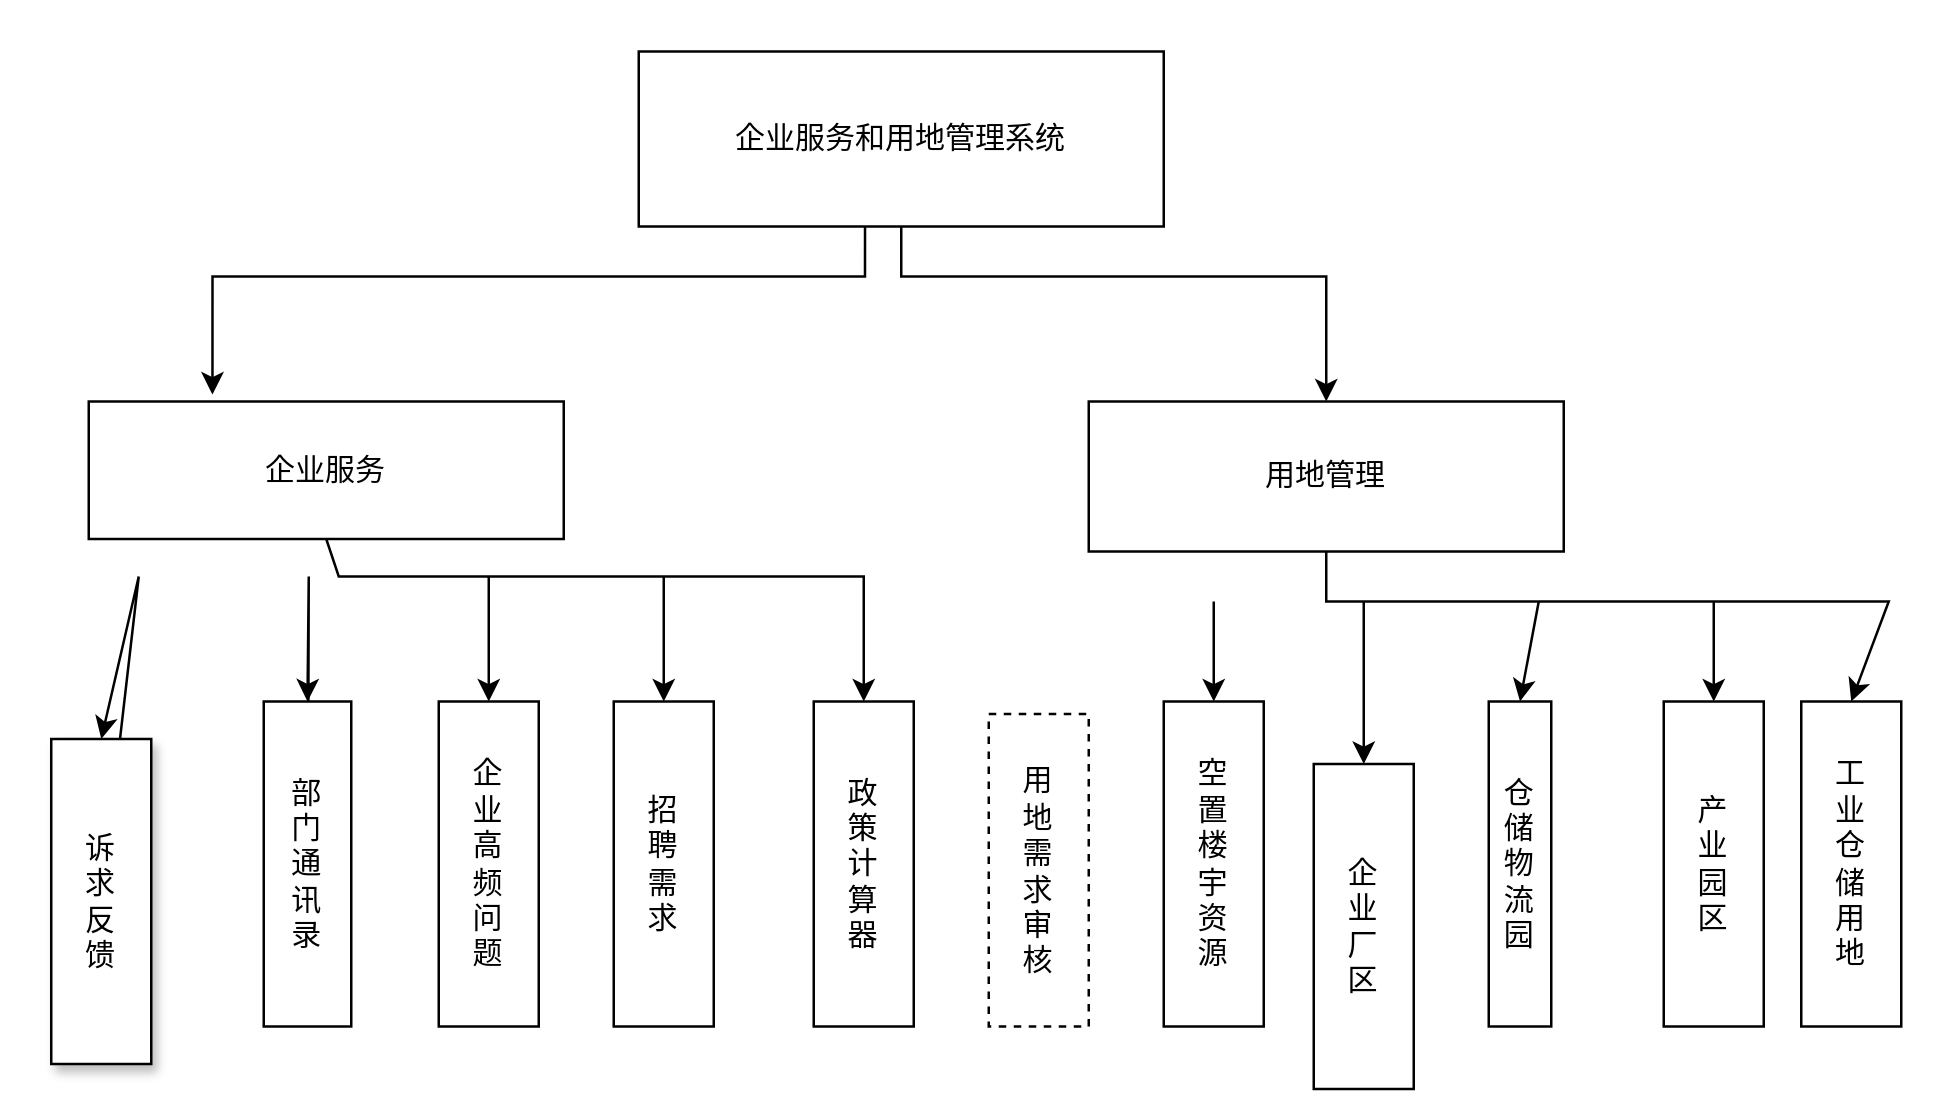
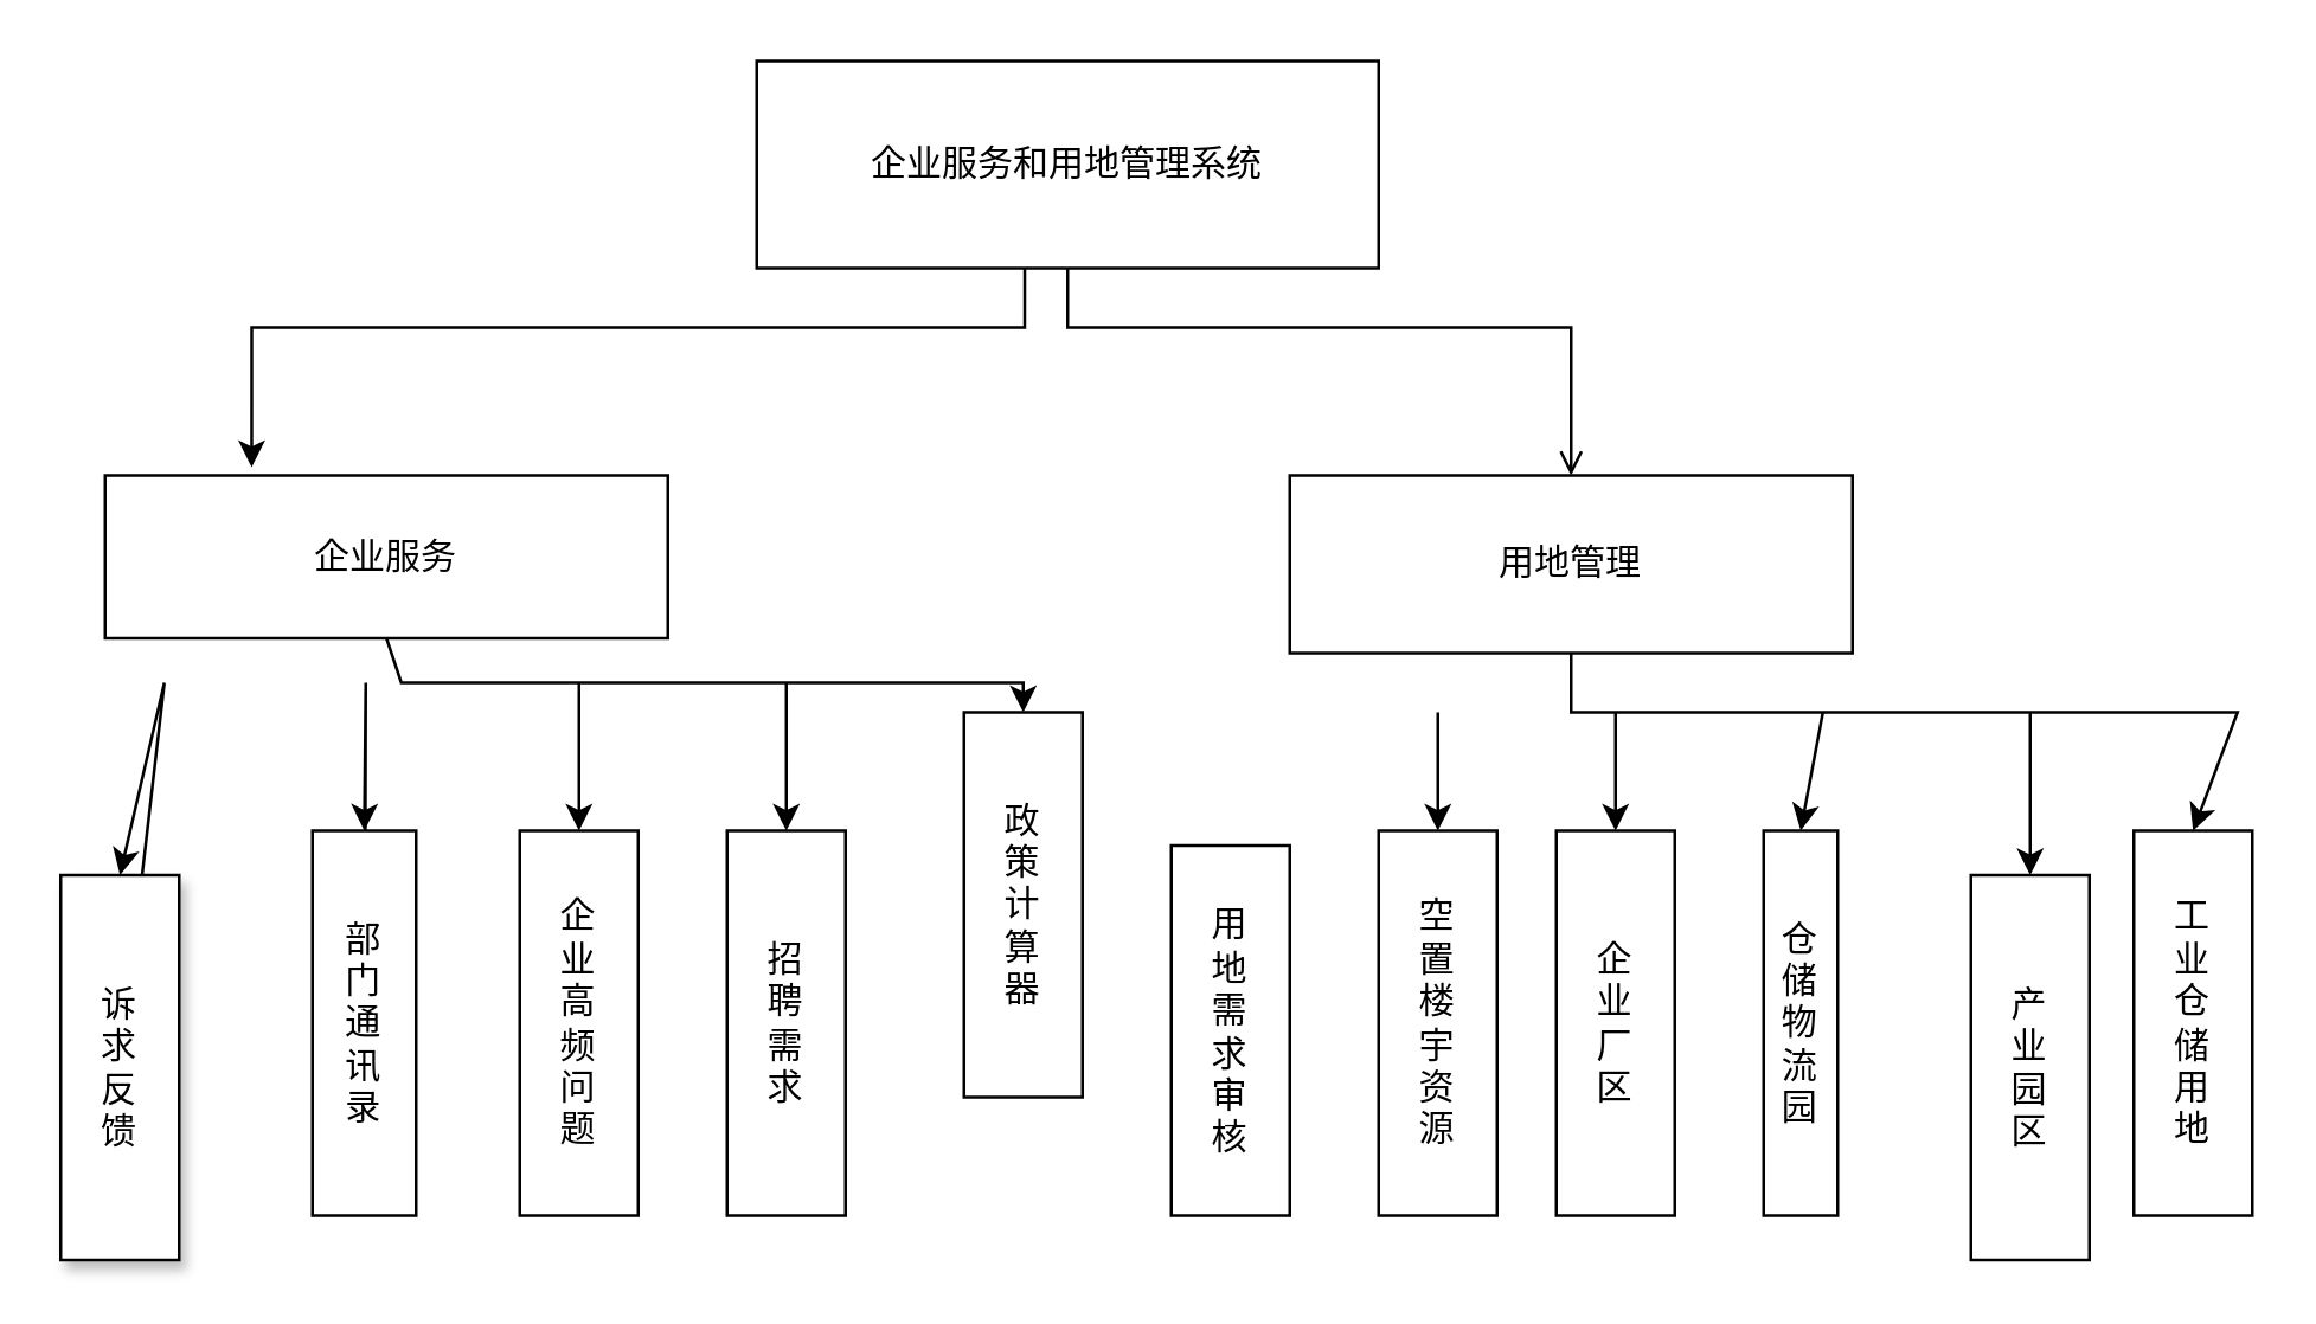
  <mxCell id="0" />
  <mxCell id="1" parent="0" />
  <mxCell id="2" style="edgeStyle=orthogonalEdgeStyle;rounded=0;orthogonalLoop=1;jettySize=auto;html=1;entryX=0.442;entryY=-0.05;entryDx=0;entryDy=0;entryPerimeter=0;" edge="1" parent="1"><mxGeometry relative="1" as="geometry"><mxPoint x="345.51" y="90" as="sourcePoint" /><mxPoint x="84.49" y="157.25" as="targetPoint" /><Array as="points"><mxPoint x="346" y="110" /><mxPoint x="85" y="110" /></Array></mxGeometry></mxCell>
- <mxCell id="3" style="edgeStyle=none;rounded=0;orthogonalLoop=1;jettySize=auto;html=1;entryX=0.5;entryY=0;entryDx=0;entryDy=0;" edge="1" parent="1" source="4" target="8"><mxGeometry relative="1" as="geometry"><Array as="points"><mxPoint x="360" y="110" /><mxPoint x="530" y="110" /></Array></mxGeometry></mxCell>
+ <mxCell id="3" style="edgeStyle=none;rounded=0;orthogonalLoop=1;jettySize=auto;html=1;entryX=0.5;entryY=0;entryDx=0;entryDy=0;endArrow=open;" edge="1" parent="1" source="4" target="8"><mxGeometry relative="1" as="geometry"><Array as="points"><mxPoint x="360" y="110" /><mxPoint x="530" y="110" /></Array></mxGeometry></mxCell>
  <mxCell id="4" value="企业服务和用地管理系统" style="rounded=0;whiteSpace=wrap;html=1;" vertex="1" parent="1"><mxGeometry x="255" y="20" width="210" height="70" as="geometry" /></mxCell>
  <mxCell id="5" style="edgeStyle=none;rounded=0;orthogonalLoop=1;jettySize=auto;html=1;exitX=0.5;exitY=1;exitDx=0;exitDy=0;entryX=0.5;entryY=0;entryDx=0;entryDy=0;" edge="1" parent="1" source="6" target="18"><mxGeometry relative="1" as="geometry"><Array as="points"><mxPoint x="135" y="230" /><mxPoint x="190" y="230" /><mxPoint x="215" y="230" /><mxPoint x="265" y="230" /><mxPoint x="345" y="230" /></Array></mxGeometry></mxCell>
  <mxCell id="6" value="企业服务" style="rounded=0;whiteSpace=wrap;html=1;" vertex="1" parent="1"><mxGeometry x="35" y="160" width="190" height="55" as="geometry" /></mxCell>
  <mxCell id="7" value="" style="edgeStyle=none;rounded=0;orthogonalLoop=1;jettySize=auto;html=1;entryX=0.5;entryY=0;entryDx=0;entryDy=0;exitX=0.5;exitY=1;exitDx=0;exitDy=0;" edge="1" parent="1" source="8" target="31"><mxGeometry relative="1" as="geometry"><Array as="points"><mxPoint x="530" y="240" /><mxPoint x="755" y="240" /></Array></mxGeometry></mxCell>
  <mxCell id="8" value="用地管理" style="whiteSpace=wrap;html=1;" vertex="1" parent="1"><mxGeometry x="435" y="160" width="190" height="60" as="geometry" /></mxCell>
  <mxCell id="9" value="" style="edgeStyle=none;rounded=0;orthogonalLoop=1;jettySize=auto;html=1;entryX=0.5;entryY=0;entryDx=0;entryDy=0;" edge="1" parent="1" source="10" target="10"><mxGeometry relative="1" as="geometry"><mxPoint x="85" y="470" as="targetPoint" /><Array as="points"><mxPoint x="55" y="230" /></Array></mxGeometry></mxCell>
  <mxCell id="10" value="诉&lt;br&gt;求&lt;br&gt;反&lt;br&gt;馈" style="rounded=0;whiteSpace=wrap;html=1;shadow=1;" vertex="1" parent="1"><mxGeometry x="20" y="295" width="40" height="130" as="geometry" /></mxCell>
  <mxCell id="11" style="edgeStyle=none;rounded=0;orthogonalLoop=1;jettySize=auto;html=1;exitX=0.5;exitY=1;exitDx=0;exitDy=0;entryX=0.5;entryY=0;entryDx=0;entryDy=0;" edge="1" parent="1" source="12" target="12"><mxGeometry relative="1" as="geometry"><mxPoint x="153" y="460" as="targetPoint" /><Array as="points"><mxPoint x="123" y="230" /></Array></mxGeometry></mxCell>
  <mxCell id="12" value="部&lt;br&gt;门&lt;br&gt;通&lt;br&gt;讯&lt;br&gt;录&lt;br&gt;" style="rounded=0;whiteSpace=wrap;html=1;" vertex="1" parent="1"><mxGeometry x="105" y="280" width="35" height="130" as="geometry" /></mxCell>
  <mxCell id="13" style="edgeStyle=none;rounded=0;orthogonalLoop=1;jettySize=auto;html=1;" edge="1" parent="1"><mxGeometry relative="1" as="geometry"><mxPoint x="215" y="230" as="targetPoint" /><mxPoint x="215" y="230" as="sourcePoint" /></mxGeometry></mxCell>
  <mxCell id="14" style="edgeStyle=none;rounded=0;orthogonalLoop=1;jettySize=auto;html=1;entryX=0.5;entryY=0;entryDx=0;entryDy=0;" edge="1" parent="1" target="15"><mxGeometry relative="1" as="geometry"><mxPoint x="215" y="450" as="targetPoint" /><mxPoint x="195" y="230" as="sourcePoint" /><Array as="points"><mxPoint x="195" y="260" /></Array></mxGeometry></mxCell>
  <mxCell id="15" value="企&lt;br&gt;业&lt;br&gt;高&lt;br&gt;频&lt;br&gt;问&lt;br&gt;题" style="rounded=0;whiteSpace=wrap;html=1;" vertex="1" parent="1"><mxGeometry x="175" y="280" width="40" height="130" as="geometry" /></mxCell>
  <mxCell id="16" style="edgeStyle=none;rounded=0;orthogonalLoop=1;jettySize=auto;html=1;entryX=0.5;entryY=0;entryDx=0;entryDy=0;" edge="1" parent="1" target="17"><mxGeometry relative="1" as="geometry"><mxPoint x="265" y="470" as="targetPoint" /><mxPoint x="265" y="230" as="sourcePoint" /></mxGeometry></mxCell>
  <mxCell id="17" value="招&lt;br&gt;聘&lt;br&gt;需&lt;br&gt;求" style="rounded=0;whiteSpace=wrap;html=1;" vertex="1" parent="1"><mxGeometry x="245" y="280" width="40" height="130" as="geometry" /></mxCell>
- <mxCell id="18" value="政&lt;br&gt;策&lt;br&gt;计&lt;br&gt;算&lt;br&gt;器" style="rounded=0;whiteSpace=wrap;html=1;" vertex="1" parent="1"><mxGeometry x="325" y="280" width="40" height="130" as="geometry" /></mxCell>
+ <mxCell id="18" value="政&lt;br&gt;策&lt;br&gt;计&lt;br&gt;算&lt;br&gt;器" style="rounded=0;whiteSpace=wrap;html=1;" vertex="1" parent="1"><mxGeometry x="325" y="240" width="40" height="130" as="geometry" /></mxCell>
  <mxCell id="19" style="edgeStyle=none;rounded=0;orthogonalLoop=1;jettySize=auto;html=1;exitX=0.5;exitY=0;exitDx=0;exitDy=0;" edge="1" parent="1" source="15" target="15"><mxGeometry relative="1" as="geometry" /></mxCell>
  <mxCell id="20" style="edgeStyle=none;rounded=0;orthogonalLoop=1;jettySize=auto;html=1;exitX=0.5;exitY=1;exitDx=0;exitDy=0;" edge="1" parent="1" source="12" target="12"><mxGeometry relative="1" as="geometry" /></mxCell>
  <mxCell id="21" style="edgeStyle=none;rounded=0;orthogonalLoop=1;jettySize=auto;html=1;exitX=0.5;exitY=1;exitDx=0;exitDy=0;" edge="1" parent="1" source="12" target="12"><mxGeometry relative="1" as="geometry" /></mxCell>
  <mxCell id="22" style="edgeStyle=none;rounded=0;orthogonalLoop=1;jettySize=auto;html=1;entryX=0.5;entryY=0;entryDx=0;entryDy=0;" edge="1" parent="1" target="23"><mxGeometry relative="1" as="geometry"><mxPoint x="485" y="490" as="targetPoint" /><mxPoint x="485" y="240" as="sourcePoint" /></mxGeometry></mxCell>
  <mxCell id="23" value="空&lt;br&gt;置&lt;br&gt;楼&lt;br&gt;宇&lt;br&gt;资&lt;br&gt;源" style="rounded=0;whiteSpace=wrap;html=1;" vertex="1" parent="1"><mxGeometry x="465" y="280" width="40" height="130" as="geometry" /></mxCell>
  <mxCell id="24" style="edgeStyle=none;rounded=0;orthogonalLoop=1;jettySize=auto;html=1;entryX=0.5;entryY=0;entryDx=0;entryDy=0;" edge="1" parent="1" target="25"><mxGeometry relative="1" as="geometry"><mxPoint x="535" y="510" as="targetPoint" /><mxPoint x="545" y="240" as="sourcePoint" /></mxGeometry></mxCell>
- <mxCell id="25" value="企&lt;br&gt;业&lt;br&gt;厂&lt;br&gt;区" style="rounded=0;whiteSpace=wrap;html=1;" vertex="1" parent="1"><mxGeometry x="525" y="305" width="40" height="130" as="geometry" /></mxCell>
+ <mxCell id="25" value="企&lt;br&gt;业&lt;br&gt;厂&lt;br&gt;区" style="rounded=0;whiteSpace=wrap;html=1;" vertex="1" parent="1"><mxGeometry x="525" y="280" width="40" height="130" as="geometry" /></mxCell>
  <mxCell id="26" style="edgeStyle=none;rounded=0;orthogonalLoop=1;jettySize=auto;html=1;entryX=0.5;entryY=0;entryDx=0;entryDy=0;" edge="1" parent="1" target="27"><mxGeometry relative="1" as="geometry"><mxPoint x="615" y="490" as="targetPoint" /><mxPoint x="615" y="240" as="sourcePoint" /></mxGeometry></mxCell>
  <mxCell id="27" value="仓&lt;br&gt;储&lt;br&gt;物&lt;br&gt;流&lt;br&gt;园" style="rounded=0;whiteSpace=wrap;html=1;" vertex="1" parent="1"><mxGeometry x="595" y="280" width="25" height="130" as="geometry" /></mxCell>
  <mxCell id="28" style="edgeStyle=none;rounded=0;orthogonalLoop=1;jettySize=auto;html=1;entryX=0.5;entryY=0;entryDx=0;entryDy=0;" edge="1" parent="1" target="29"><mxGeometry relative="1" as="geometry"><mxPoint x="685" y="490" as="targetPoint" /><mxPoint x="685" y="240" as="sourcePoint" /></mxGeometry></mxCell>
- <mxCell id="29" value="产&lt;br&gt;业&lt;br&gt;园&lt;br&gt;区" style="rounded=0;whiteSpace=wrap;html=1;" vertex="1" parent="1"><mxGeometry x="665" y="280" width="40" height="130" as="geometry" /></mxCell>
- <mxCell id="30" value="用&lt;br&gt;地&lt;br&gt;需&lt;br&gt;求&lt;br&gt;审&lt;br&gt;核" style="rounded=0;whiteSpace=wrap;html=1;dashed=1;" vertex="1" parent="1"><mxGeometry x="395" y="285" width="40" height="125" as="geometry" /></mxCell>
+ <mxCell id="29" value="产&lt;br&gt;业&lt;br&gt;园&lt;br&gt;区" style="rounded=0;whiteSpace=wrap;html=1;" vertex="1" parent="1"><mxGeometry x="665" y="295" width="40" height="130" as="geometry" /></mxCell>
+ <mxCell id="30" value="用&lt;br&gt;地&lt;br&gt;需&lt;br&gt;求&lt;br&gt;审&lt;br&gt;核" style="rounded=0;whiteSpace=wrap;html=1;" vertex="1" parent="1"><mxGeometry x="395" y="285" width="40" height="125" as="geometry" /></mxCell>
  <mxCell id="31" value="工&lt;br&gt;业&lt;br&gt;仓&lt;br&gt;储&lt;br&gt;用&lt;br&gt;地" style="rounded=0;whiteSpace=wrap;html=1;" vertex="1" parent="1"><mxGeometry x="720" y="280" width="40" height="130" as="geometry" /></mxCell>
  <mxCell id="32" style="edgeStyle=none;rounded=0;orthogonalLoop=1;jettySize=auto;html=1;exitX=1;exitY=0.5;exitDx=0;exitDy=0;" edge="1" parent="1" source="30" target="30"><mxGeometry relative="1" as="geometry" /></mxCell>
